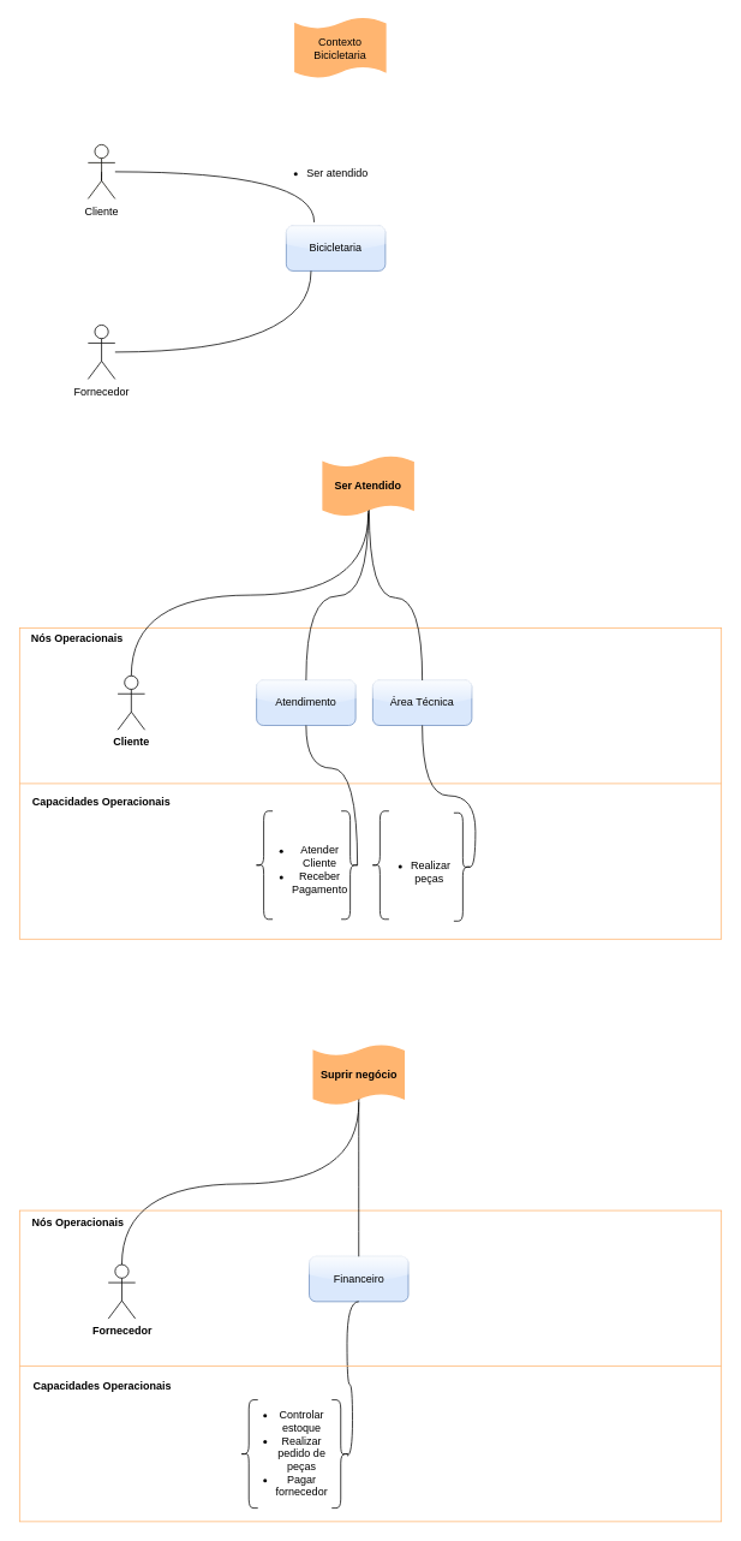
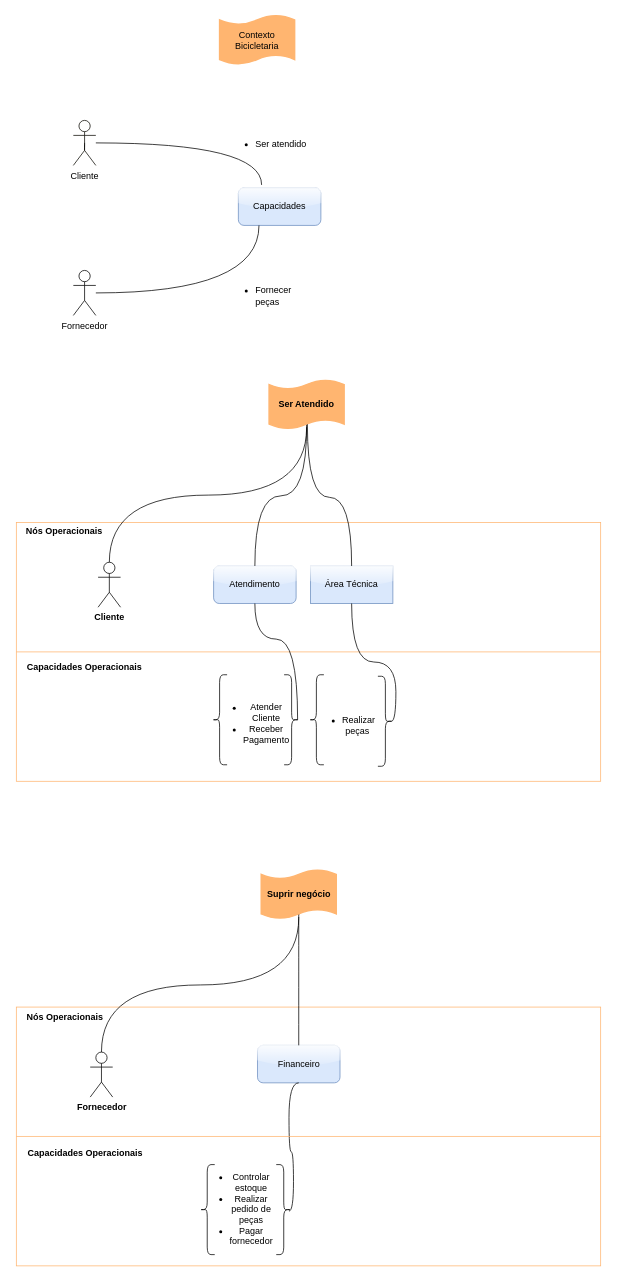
  <mxCell id="0" />
  <mxCell id="1" parent="0" />
  <mxCell id="2" value="" style="rounded=0;whiteSpace=wrap;html=1;fillColor=#FFFFFF;strokeColor=#FFB570;" parent="1" vertex="1"><mxGeometry x="21" y="696" width="779" height="345" as="geometry" /></mxCell>
- <mxCell id="3" value="Bicicletaria" style="rounded=1;whiteSpace=wrap;html=1;fillColor=#dae8fc;strokeColor=#6c8ebf;shadow=0;comic=0;glass=1;" parent="1" vertex="1"><mxGeometry x="317" y="250" width="110" height="50" as="geometry" /></mxCell>
- <mxCell id="4" value="Contexto&lt;br&gt;Bicicletaria" style="shape=tape;whiteSpace=wrap;html=1;strokeWidth=2;size=0.19;shadow=0;glass=1;comic=0;fillColor=#FFB570;strokeColor=#FFB570;" parent="1" vertex="1"><mxGeometry x="327" y="20" width="100" height="65" as="geometry" /></mxCell>
+ <mxCell id="3" value="Capacidades" style="rounded=1;whiteSpace=wrap;html=1;fillColor=#dae8fc;strokeColor=#6c8ebf;shadow=0;comic=0;glass=1;" parent="1" vertex="1"><mxGeometry x="317" y="250" width="110" height="50" as="geometry" /></mxCell>
+ <mxCell id="4" value="Contexto&lt;br&gt;Bicicletaria" style="shape=tape;whiteSpace=wrap;html=1;strokeWidth=2;size=0.19;shadow=0;glass=1;comic=0;fillColor=#FFB570;strokeColor=#FFB570;" parent="1" vertex="1"><mxGeometry x="292" y="20" width="100" height="65" as="geometry" /></mxCell>
  <mxCell id="5" style="rounded=0;orthogonalLoop=1;jettySize=auto;html=1;endArrow=none;endFill=0;edgeStyle=orthogonalEdgeStyle;curved=1;" parent="1" source="6" edge="1"><mxGeometry relative="1" as="geometry"><mxPoint x="348" y="246" as="targetPoint" /></mxGeometry></mxCell>
  <mxCell id="6" value="Cliente&lt;br&gt;" style="shape=umlActor;verticalLabelPosition=bottom;labelBackgroundColor=#ffffff;verticalAlign=top;html=1;shadow=0;glass=1;comic=0;strokeColor=#0D0B05;fillColor=none;" parent="1" vertex="1"><mxGeometry x="97" y="160" width="30" height="60" as="geometry" /></mxCell>
  <mxCell id="7" style="edgeStyle=orthogonalEdgeStyle;curved=1;rounded=0;orthogonalLoop=1;jettySize=auto;html=1;exitX=0.5;exitY=0.5;exitDx=0;exitDy=0;exitPerimeter=0;entryX=0.495;entryY=0.667;entryDx=0;entryDy=0;entryPerimeter=0;endArrow=none;endFill=0;" parent="1" source="6" target="6" edge="1"><mxGeometry relative="1" as="geometry" /></mxCell>
  <mxCell id="8" value="&lt;ul&gt;&lt;li&gt;Ser atendido&lt;/li&gt;&lt;/ul&gt;" style="rounded=0;whiteSpace=wrap;html=1;align=left;fillColor=none;strokeColor=none;" parent="1" vertex="1"><mxGeometry x="298" y="147" width="120" height="90" as="geometry" /></mxCell>
  <mxCell id="9" style="edgeStyle=orthogonalEdgeStyle;rounded=0;orthogonalLoop=1;jettySize=auto;html=1;entryX=0.25;entryY=1;entryDx=0;entryDy=0;curved=1;endArrow=none;endFill=0;" parent="1" source="10" target="3" edge="1"><mxGeometry relative="1" as="geometry" /></mxCell>
  <mxCell id="10" value="Fornecedor" style="shape=umlActor;verticalLabelPosition=bottom;labelBackgroundColor=#ffffff;verticalAlign=top;html=1;outlineConnect=0;fillColor=none;" parent="1" vertex="1"><mxGeometry x="97" y="360" width="30" height="60" as="geometry" /></mxCell>
+ <mxCell id="11" value="&lt;ul&gt;&lt;li&gt;Fornecer peças&lt;/li&gt;&lt;/ul&gt;" style="rounded=0;whiteSpace=wrap;html=1;align=left;fillColor=none;strokeColor=none;" parent="1" vertex="1"><mxGeometry x="298" y="349" width="120" height="90" as="geometry" /></mxCell>
  <mxCell id="12" value="" style="endArrow=none;html=1;exitX=0;exitY=0.5;exitDx=0;exitDy=0;entryX=1;entryY=0.5;entryDx=0;entryDy=0;strokeColor=#FFB570;" parent="1" source="2" target="2" edge="1"><mxGeometry width="50" height="50" relative="1" as="geometry"><mxPoint x="155" y="755" as="sourcePoint" /><mxPoint x="205" y="705" as="targetPoint" /></mxGeometry></mxCell>
  <mxCell id="13" value="&lt;b&gt;Nós Operacionais&lt;/b&gt;" style="text;html=1;strokeColor=none;fillColor=none;align=center;verticalAlign=middle;whiteSpace=wrap;rounded=0;" parent="1" vertex="1"><mxGeometry x="31" y="687" width="108" height="42" as="geometry" /></mxCell>
  <mxCell id="14" value="&lt;b&gt;Capacidades Operacionais&lt;/b&gt;" style="text;html=1;strokeColor=none;fillColor=none;align=center;verticalAlign=middle;whiteSpace=wrap;rounded=0;" parent="1" vertex="1"><mxGeometry x="20" y="868" width="184" height="42" as="geometry" /></mxCell>
  <mxCell id="15" value="&lt;b&gt;Cliente&lt;/b&gt;" style="shape=umlActor;verticalLabelPosition=bottom;labelBackgroundColor=#ffffff;verticalAlign=top;html=1;outlineConnect=0;strokeColor=#000000;fillColor=#FFFFFF;" parent="1" vertex="1"><mxGeometry x="130" y="749" width="30" height="60" as="geometry" /></mxCell>
  <mxCell id="16" value="&lt;b&gt;Ser Atendido&lt;/b&gt;" style="shape=tape;whiteSpace=wrap;html=1;strokeWidth=2;size=0.19;shadow=0;glass=1;comic=0;fillColor=#FFB570;strokeColor=#FFB570;" parent="1" vertex="1"><mxGeometry x="358" y="506" width="100" height="65" as="geometry" /></mxCell>
  <mxCell id="17" value="Atendimento" style="rounded=1;whiteSpace=wrap;html=1;fillColor=#dae8fc;strokeColor=#6c8ebf;shadow=0;comic=0;glass=1;" parent="1" vertex="1"><mxGeometry x="284" y="754" width="110" height="50" as="geometry" /></mxCell>
- <mxCell id="18" value="Área Técnica" style="rounded=1;whiteSpace=wrap;html=1;fillColor=#dae8fc;strokeColor=#6c8ebf;shadow=0;comic=0;glass=1;" parent="1" vertex="1"><mxGeometry x="413" y="754" width="110" height="50" as="geometry" /></mxCell>
+ <mxCell id="18" value="Área Técnica" style="whiteSpace=wrap;html=1;fillColor=#dae8fc;strokeColor=#6c8ebf;shadow=0;comic=0;glass=1;rounded=0;" parent="1" vertex="1"><mxGeometry x="413" y="754" width="110" height="50" as="geometry" /></mxCell>
  <mxCell id="19" value="" style="endArrow=none;html=1;exitX=0.5;exitY=0;exitDx=0;exitDy=0;exitPerimeter=0;edgeStyle=orthogonalEdgeStyle;curved=1;" parent="1" source="15" edge="1"><mxGeometry width="50" height="50" relative="1" as="geometry"><mxPoint x="358" y="619" as="sourcePoint" /><mxPoint x="408" y="569" as="targetPoint" /></mxGeometry></mxCell>
  <mxCell id="20" value="" style="shape=curlyBracket;whiteSpace=wrap;html=1;rounded=1;" parent="1" vertex="1"><mxGeometry x="282" y="899" width="20" height="120" as="geometry" /></mxCell>
  <mxCell id="21" value="" style="endArrow=none;html=1;exitX=0.5;exitY=0;exitDx=0;exitDy=0;edgeStyle=orthogonalEdgeStyle;curved=1;" parent="1" source="17" edge="1"><mxGeometry width="50" height="50" relative="1" as="geometry"><mxPoint x="384" y="755" as="sourcePoint" /><mxPoint x="408" y="566" as="targetPoint" /></mxGeometry></mxCell>
  <mxCell id="22" value="" style="endArrow=none;html=1;entryX=0.51;entryY=0.908;entryDx=0;entryDy=0;entryPerimeter=0;exitX=0.5;exitY=0;exitDx=0;exitDy=0;edgeStyle=orthogonalEdgeStyle;curved=1;" parent="1" source="18" target="16" edge="1"><mxGeometry width="50" height="50" relative="1" as="geometry"><mxPoint x="384" y="755" as="sourcePoint" /><mxPoint x="434" y="705" as="targetPoint" /></mxGeometry></mxCell>
  <mxCell id="23" value="" style="shape=curlyBracket;whiteSpace=wrap;html=1;rounded=1;rotation=-180;" parent="1" vertex="1"><mxGeometry x="378" y="899" width="20" height="120" as="geometry" /></mxCell>
  <mxCell id="24" value="&lt;ul&gt;&lt;li&gt;Atender Cliente&lt;/li&gt;&lt;li&gt;Receber Pagamento&lt;/li&gt;&lt;/ul&gt;" style="text;html=1;strokeColor=none;fillColor=none;align=center;verticalAlign=middle;whiteSpace=wrap;rounded=0;" parent="1" vertex="1"><mxGeometry x="299" y="951" width="71" height="26" as="geometry" /></mxCell>
  <mxCell id="25" value="" style="shape=curlyBracket;whiteSpace=wrap;html=1;rounded=1;rotation=-180;" parent="1" vertex="1"><mxGeometry x="503" y="901" width="20" height="120" as="geometry" /></mxCell>
  <mxCell id="26" value="&lt;ul&gt;&lt;li&gt;Realizar peças&amp;nbsp;&lt;/li&gt;&lt;/ul&gt;" style="text;html=1;strokeColor=none;fillColor=none;align=center;verticalAlign=middle;whiteSpace=wrap;rounded=0;" parent="1" vertex="1"><mxGeometry x="422" y="954" width="71" height="26" as="geometry" /></mxCell>
  <mxCell id="27" value="" style="shape=curlyBracket;whiteSpace=wrap;html=1;rounded=1;" parent="1" vertex="1"><mxGeometry x="411" y="899" width="20" height="120" as="geometry" /></mxCell>
  <mxCell id="28" value="" style="endArrow=none;html=1;entryX=0.5;entryY=1;entryDx=0;entryDy=0;exitX=0.1;exitY=0.5;exitDx=0;exitDy=0;exitPerimeter=0;edgeStyle=orthogonalEdgeStyle;curved=1;" parent="1" source="25" target="18" edge="1"><mxGeometry width="50" height="50" relative="1" as="geometry"><mxPoint x="609" y="984" as="sourcePoint" /><mxPoint x="468" y="804" as="targetPoint" /><Array as="points"><mxPoint x="527" y="961" /><mxPoint x="527" y="882" /><mxPoint x="468" y="882" /></Array></mxGeometry></mxCell>
  <mxCell id="29" value="" style="endArrow=none;html=1;entryX=0.5;entryY=1;entryDx=0;entryDy=0;exitX=0.1;exitY=0.5;exitDx=0;exitDy=0;exitPerimeter=0;edgeStyle=orthogonalEdgeStyle;curved=1;" parent="1" source="23" target="17" edge="1"><mxGeometry width="50" height="50" relative="1" as="geometry"><mxPoint x="295" y="873" as="sourcePoint" /><mxPoint x="345" y="823" as="targetPoint" /></mxGeometry></mxCell>
  <mxCell id="30" value="" style="rounded=0;whiteSpace=wrap;html=1;fillColor=#FFFFFF;strokeColor=#FFB570;" vertex="1" parent="1"><mxGeometry x="21" y="1342" width="779" height="345" as="geometry" /></mxCell>
  <mxCell id="31" value="&lt;b&gt;Fornecedor&lt;/b&gt;" style="shape=umlActor;verticalLabelPosition=bottom;labelBackgroundColor=#ffffff;verticalAlign=top;html=1;outlineConnect=0;strokeColor=#000000;fillColor=#FFFFFF;" vertex="1" parent="1"><mxGeometry x="119.5" y="1402" width="30" height="60" as="geometry" /></mxCell>
  <mxCell id="32" value="Financeiro" style="rounded=1;whiteSpace=wrap;html=1;fillColor=#dae8fc;strokeColor=#6c8ebf;shadow=0;comic=0;glass=1;" vertex="1" parent="1"><mxGeometry x="342.5" y="1393" width="110" height="50" as="geometry" /></mxCell>
  <mxCell id="33" value="" style="endArrow=none;html=1;exitX=0.5;exitY=0;exitDx=0;exitDy=0;exitPerimeter=0;edgeStyle=orthogonalEdgeStyle;curved=1;" edge="1" parent="1" source="31"><mxGeometry width="50" height="50" relative="1" as="geometry"><mxPoint x="347.5" y="1272" as="sourcePoint" /><mxPoint x="397.5" y="1222" as="targetPoint" /></mxGeometry></mxCell>
  <mxCell id="34" value="" style="shape=curlyBracket;whiteSpace=wrap;html=1;rounded=1;" vertex="1" parent="1"><mxGeometry x="265.5" y="1552" width="20" height="120" as="geometry" /></mxCell>
  <mxCell id="35" value="" style="endArrow=none;html=1;exitX=0.5;exitY=0;exitDx=0;exitDy=0;edgeStyle=orthogonalEdgeStyle;curved=1;" edge="1" parent="1" source="32"><mxGeometry width="50" height="50" relative="1" as="geometry"><mxPoint x="373.5" y="1408" as="sourcePoint" /><mxPoint x="397.5" y="1219" as="targetPoint" /><Array as="points"><mxPoint x="397.5" y="1161" /><mxPoint x="397.5" y="1161" /></Array></mxGeometry></mxCell>
  <mxCell id="36" value="" style="shape=curlyBracket;whiteSpace=wrap;html=1;rounded=1;rotation=-180;" vertex="1" parent="1"><mxGeometry x="367.5" y="1552" width="20" height="120" as="geometry" /></mxCell>
  <mxCell id="37" value="&lt;ul&gt;&lt;li&gt;Controlar estoque&lt;/li&gt;&lt;li&gt;Realizar pedido de peças&lt;/li&gt;&lt;li&gt;Pagar fornecedor&lt;/li&gt;&lt;/ul&gt;" style="text;html=1;strokeColor=none;fillColor=none;align=center;verticalAlign=middle;whiteSpace=wrap;rounded=0;" vertex="1" parent="1"><mxGeometry x="279" y="1599" width="71" height="26" as="geometry" /></mxCell>
  <mxCell id="38" value="" style="endArrow=none;html=1;entryX=0.5;entryY=1;entryDx=0;entryDy=0;edgeStyle=orthogonalEdgeStyle;curved=1;" edge="1" parent="1" target="32"><mxGeometry width="50" height="50" relative="1" as="geometry"><mxPoint x="384.5" y="1614" as="sourcePoint" /><mxPoint x="331.5" y="1457" as="targetPoint" /><Array as="points"><mxPoint x="390.5" y="1614" /><mxPoint x="390.5" y="1535" /><mxPoint x="384.5" y="1535" /><mxPoint x="384.5" y="1443" /></Array></mxGeometry></mxCell>
  <mxCell id="39" value="" style="endArrow=none;html=1;exitX=0;exitY=0.5;exitDx=0;exitDy=0;entryX=1;entryY=0.5;entryDx=0;entryDy=0;strokeColor=#FFB570;" edge="1" parent="1" source="30" target="30"><mxGeometry width="50" height="50" relative="1" as="geometry"><mxPoint x="148" y="1639" as="sourcePoint" /><mxPoint x="198" y="1589" as="targetPoint" /></mxGeometry></mxCell>
  <mxCell id="40" value="&lt;b&gt;Nós Operacionais&lt;/b&gt;" style="text;html=1;strokeColor=none;fillColor=none;align=center;verticalAlign=middle;whiteSpace=wrap;rounded=0;" vertex="1" parent="1"><mxGeometry x="32" y="1335" width="108" height="42" as="geometry" /></mxCell>
  <mxCell id="41" value="&lt;b&gt;Capacidades Operacionais&lt;/b&gt;" style="text;html=1;strokeColor=none;fillColor=none;align=center;verticalAlign=middle;whiteSpace=wrap;rounded=0;" vertex="1" parent="1"><mxGeometry x="21" y="1516" width="184" height="42" as="geometry" /></mxCell>
  <mxCell id="42" value="&lt;b&gt;Suprir negócio&lt;br&gt;&lt;/b&gt;" style="shape=tape;whiteSpace=wrap;html=1;strokeWidth=2;size=0.19;shadow=0;glass=1;comic=0;fillColor=#FFB570;strokeColor=#FFB570;" vertex="1" parent="1"><mxGeometry x="347.5" y="1159" width="100" height="65" as="geometry" /></mxCell>
